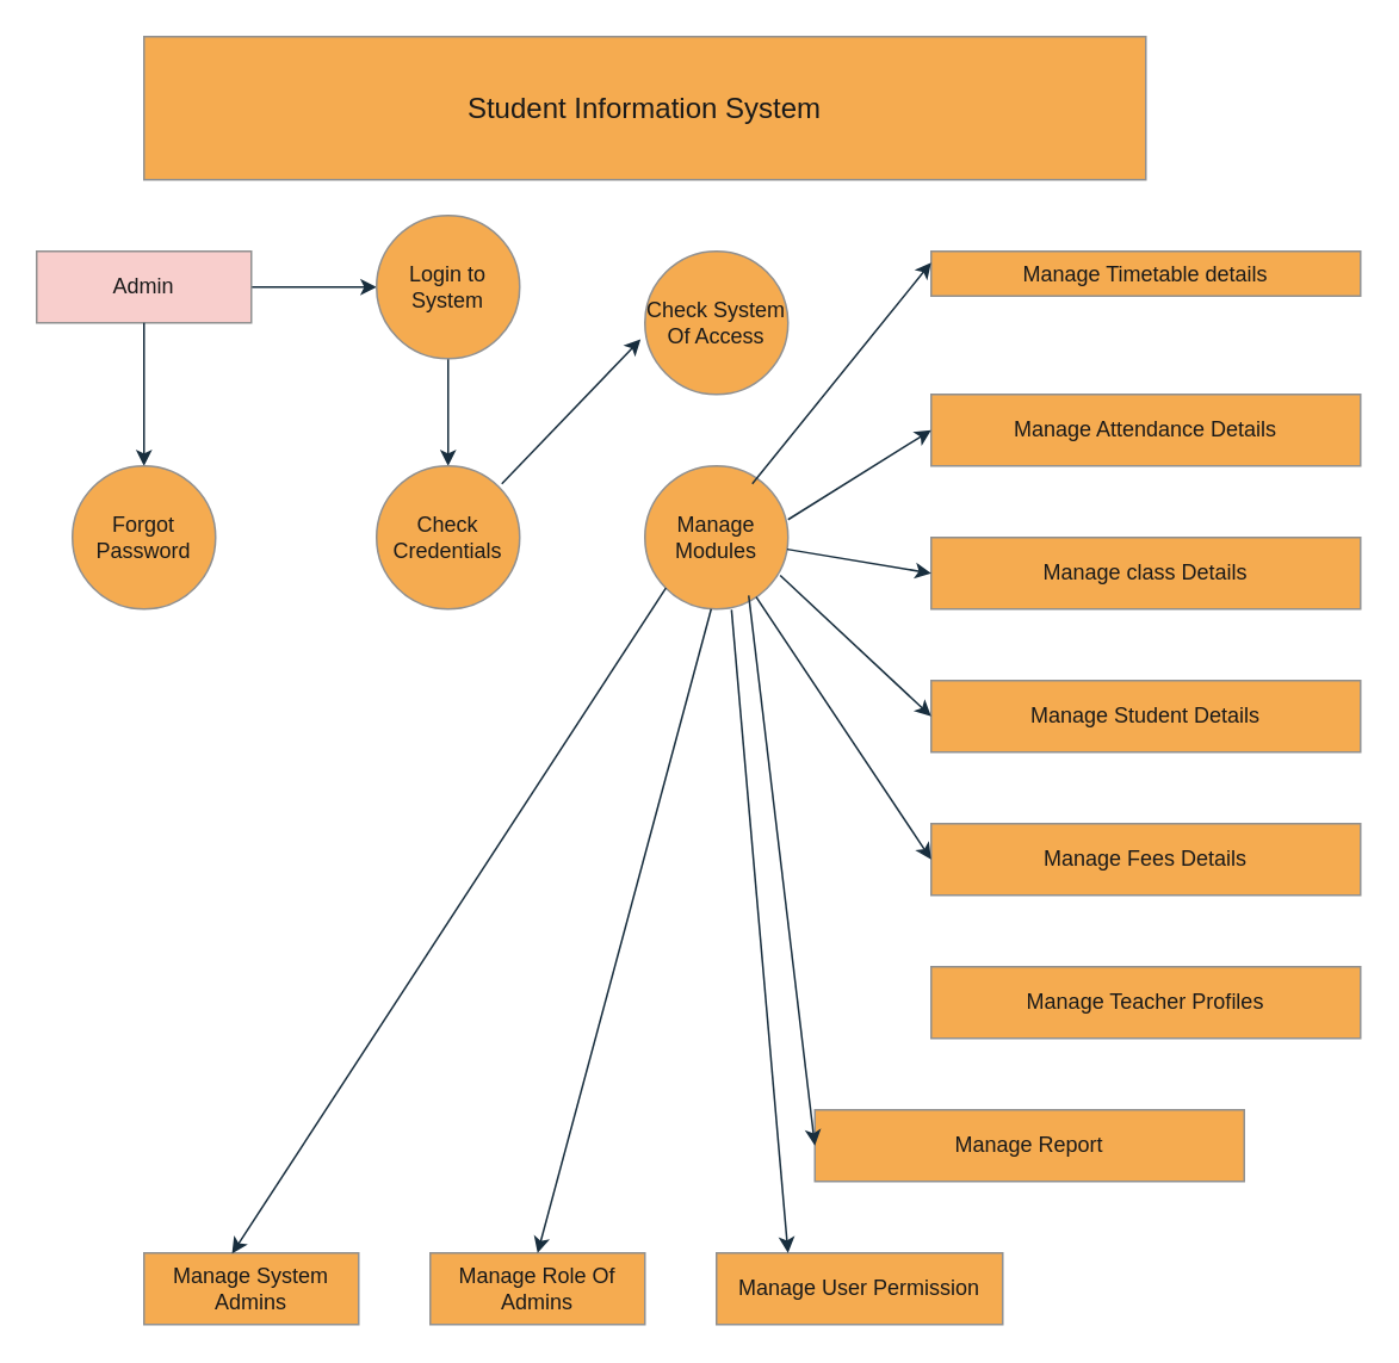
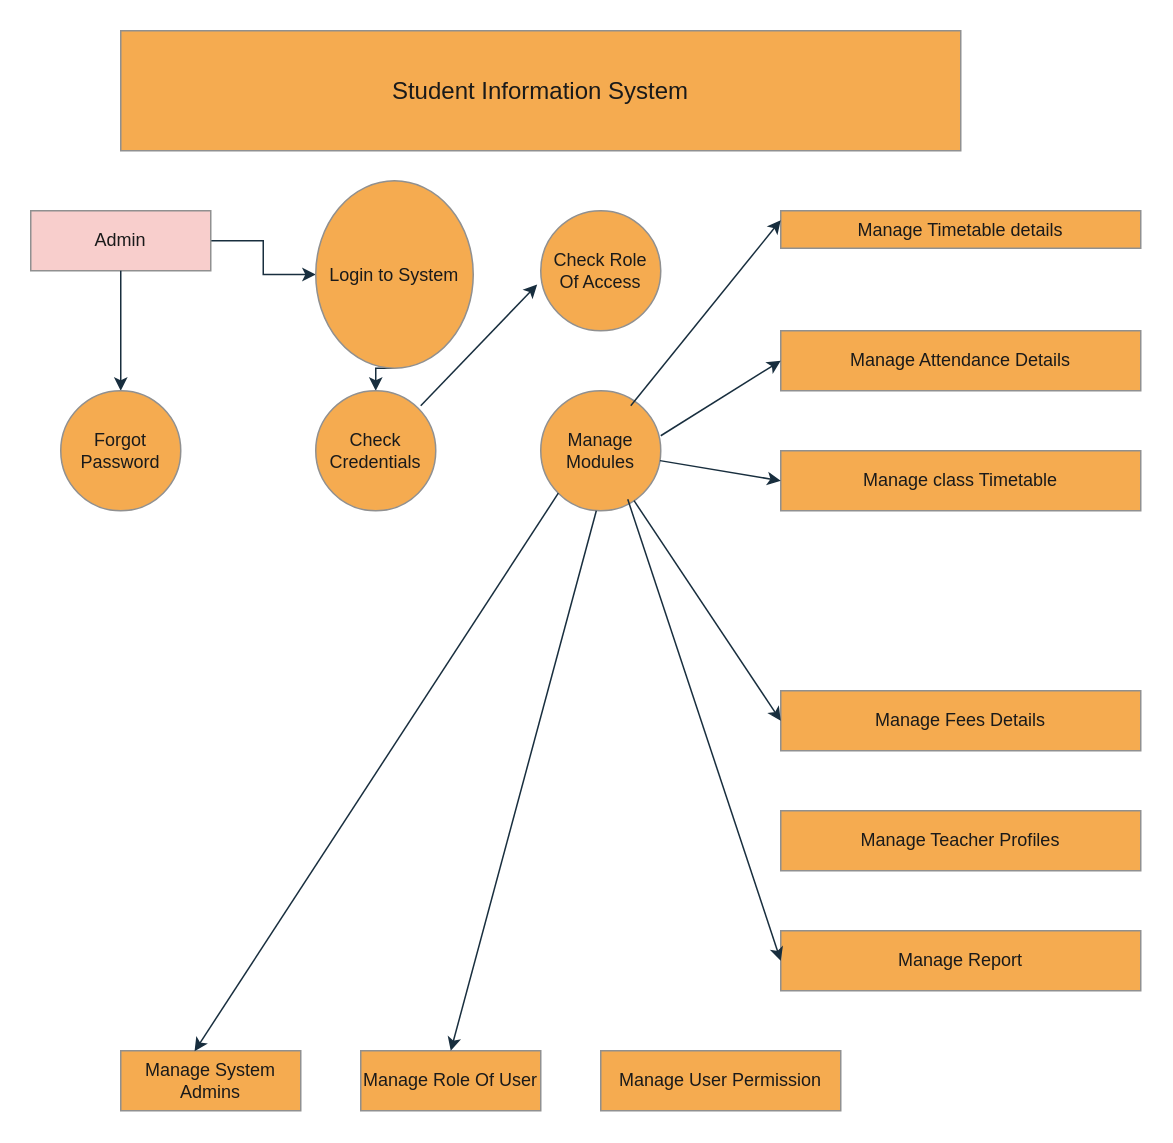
  <mxCell id="0" />
  <mxCell id="1" parent="0" />
  <mxCell id="2" value="&lt;font size=&quot;3&quot;&gt;Student Information System&lt;/font&gt;" style="rounded=0;whiteSpace=wrap;html=1;fillColor=#F5AB50;strokeColor=#909090;fontColor=#1A1A1A;labelBackgroundColor=none;" vertex="1" parent="1"><mxGeometry x="80" y="20" width="560" height="80" as="geometry" /></mxCell>
  <mxCell id="3" style="edgeStyle=orthogonalEdgeStyle;rounded=0;orthogonalLoop=1;jettySize=auto;html=1;exitX=1;exitY=0.5;exitDx=0;exitDy=0;entryX=0;entryY=0.5;entryDx=0;entryDy=0;strokeColor=#182E3E;fontColor=#1A1A1A;" edge="1" parent="1" source="4" target="8"><mxGeometry relative="1" as="geometry" /></mxCell>
  <mxCell id="4" value="Admin" style="rounded=0;whiteSpace=wrap;html=1;labelBackgroundColor=none;fillColor=#f8cecc;strokeColor=#909090;fontColor=#1A1A1A;" vertex="1" parent="1"><mxGeometry x="20" y="140" width="120" height="40" as="geometry" /></mxCell>
  <mxCell id="5" value="" style="endArrow=classic;html=1;rounded=0;labelBackgroundColor=none;strokeColor=#182E3E;fontColor=default;" edge="1" parent="1"><mxGeometry width="50" height="50" relative="1" as="geometry"><mxPoint x="80" y="180" as="sourcePoint" /><mxPoint x="80" y="260" as="targetPoint" /><Array as="points" /></mxGeometry></mxCell>
  <mxCell id="6" value="Forgot Password" style="ellipse;whiteSpace=wrap;html=1;aspect=fixed;labelBackgroundColor=none;fillColor=#F5AB50;strokeColor=#909090;fontColor=#1A1A1A;" vertex="1" parent="1"><mxGeometry x="40" y="260" width="80" height="80" as="geometry" /></mxCell>
  <mxCell id="7" style="edgeStyle=orthogonalEdgeStyle;rounded=0;orthogonalLoop=1;jettySize=auto;html=1;exitX=0.5;exitY=1;exitDx=0;exitDy=0;entryX=0.5;entryY=0;entryDx=0;entryDy=0;strokeColor=#182E3E;fontColor=#1A1A1A;" edge="1" parent="1" source="8" target="9"><mxGeometry relative="1" as="geometry" /></mxCell>
- <mxCell id="8" value="Login to System" style="ellipse;whiteSpace=wrap;html=1;aspect=fixed;labelBackgroundColor=none;fillColor=#F5AB50;strokeColor=#909090;fontColor=#1A1A1A;" vertex="1" parent="1"><mxGeometry x="210" y="120" width="80" height="80" as="geometry" /></mxCell>
+ <mxCell id="8" value="Login to System" style="ellipse;whiteSpace=wrap;html=1;aspect=fixed;labelBackgroundColor=none;fillColor=#F5AB50;strokeColor=#909090;fontColor=#1A1A1A;" vertex="1" parent="1"><mxGeometry x="210" y="120" width="105" height="125" as="geometry" /></mxCell>
  <mxCell id="9" value="Check Credentials" style="ellipse;whiteSpace=wrap;html=1;aspect=fixed;labelBackgroundColor=none;fillColor=#F5AB50;strokeColor=#909090;fontColor=#1A1A1A;" vertex="1" parent="1"><mxGeometry x="210" y="260" width="80" height="80" as="geometry" /></mxCell>
- <mxCell id="10" value="Check System Of Access" style="ellipse;whiteSpace=wrap;html=1;aspect=fixed;labelBackgroundColor=none;fillColor=#F5AB50;strokeColor=#909090;fontColor=#1A1A1A;" vertex="1" parent="1"><mxGeometry x="360" y="140" width="80" height="80" as="geometry" /></mxCell>
+ <mxCell id="10" value="Check Role Of Access" style="ellipse;whiteSpace=wrap;html=1;aspect=fixed;labelBackgroundColor=none;fillColor=#F5AB50;strokeColor=#909090;fontColor=#1A1A1A;" vertex="1" parent="1"><mxGeometry x="360" y="140" width="80" height="80" as="geometry" /></mxCell>
  <mxCell id="11" value="Manage Modules" style="ellipse;whiteSpace=wrap;html=1;aspect=fixed;labelBackgroundColor=none;fillColor=#F5AB50;strokeColor=#909090;fontColor=#1A1A1A;" vertex="1" parent="1"><mxGeometry x="360" y="260" width="80" height="80" as="geometry" /></mxCell>
  <mxCell id="12" value="Manage Timetable details" style="rounded=0;whiteSpace=wrap;html=1;labelBackgroundColor=none;fillColor=#F5AB50;strokeColor=#909090;fontColor=#1A1A1A;" vertex="1" parent="1"><mxGeometry x="520" y="140" width="240" height="25" as="geometry" /></mxCell>
  <mxCell id="13" value="Manage Attendance Details" style="rounded=0;whiteSpace=wrap;html=1;labelBackgroundColor=none;fillColor=#F5AB50;strokeColor=#909090;fontColor=#1A1A1A;" vertex="1" parent="1"><mxGeometry x="520" y="220" width="240" height="40" as="geometry" /></mxCell>
- <mxCell id="14" value="Manage class Details" style="rounded=0;whiteSpace=wrap;html=1;labelBackgroundColor=none;fillColor=#F5AB50;strokeColor=#909090;fontColor=#1A1A1A;" vertex="1" parent="1"><mxGeometry x="520" y="300" width="240" height="40" as="geometry" /></mxCell>
- <mxCell id="15" value="Manage Student Details" style="rounded=0;whiteSpace=wrap;html=1;labelBackgroundColor=none;fillColor=#F5AB50;strokeColor=#909090;fontColor=#1A1A1A;" vertex="1" parent="1"><mxGeometry x="520" y="380" width="240" height="40" as="geometry" /></mxCell>
+ <mxCell id="14" value="Manage class Timetable" style="rounded=0;whiteSpace=wrap;html=1;labelBackgroundColor=none;fillColor=#F5AB50;strokeColor=#909090;fontColor=#1A1A1A;" vertex="1" parent="1"><mxGeometry x="520" y="300" width="240" height="40" as="geometry" /></mxCell>
  <mxCell id="16" value="Manage Fees Details" style="rounded=0;whiteSpace=wrap;html=1;labelBackgroundColor=none;fillColor=#F5AB50;strokeColor=#909090;fontColor=#1A1A1A;" vertex="1" parent="1"><mxGeometry x="520" y="460" width="240" height="40" as="geometry" /></mxCell>
  <mxCell id="17" value="Manage Teacher Profiles" style="rounded=0;whiteSpace=wrap;html=1;labelBackgroundColor=none;fillColor=#F5AB50;strokeColor=#909090;fontColor=#1A1A1A;" vertex="1" parent="1"><mxGeometry x="520" y="540" width="240" height="40" as="geometry" /></mxCell>
- <mxCell id="18" value="Manage Report" style="rounded=0;whiteSpace=wrap;html=1;labelBackgroundColor=none;fillColor=#F5AB50;strokeColor=#909090;fontColor=#1A1A1A;" vertex="1" parent="1"><mxGeometry x="455" y="620" width="240" height="40" as="geometry" /></mxCell>
+ <mxCell id="18" value="Manage Report" style="rounded=0;whiteSpace=wrap;html=1;labelBackgroundColor=none;fillColor=#F5AB50;strokeColor=#909090;fontColor=#1A1A1A;" vertex="1" parent="1"><mxGeometry x="520" y="620" width="240" height="40" as="geometry" /></mxCell>
  <mxCell id="19" value="Manage System Admins" style="rounded=0;whiteSpace=wrap;html=1;labelBackgroundColor=none;fillColor=#F5AB50;strokeColor=#909090;fontColor=#1A1A1A;" vertex="1" parent="1"><mxGeometry x="80" y="700" width="120" height="40" as="geometry" /></mxCell>
- <mxCell id="20" value="Manage Role Of Admins" style="rounded=0;whiteSpace=wrap;html=1;labelBackgroundColor=none;fillColor=#F5AB50;strokeColor=#909090;fontColor=#1A1A1A;" vertex="1" parent="1"><mxGeometry x="240" y="700" width="120" height="40" as="geometry" /></mxCell>
+ <mxCell id="20" value="Manage Role Of User" style="rounded=0;whiteSpace=wrap;html=1;labelBackgroundColor=none;fillColor=#F5AB50;strokeColor=#909090;fontColor=#1A1A1A;" vertex="1" parent="1"><mxGeometry x="240" y="700" width="120" height="40" as="geometry" /></mxCell>
  <mxCell id="21" value="Manage User Permission" style="rounded=0;whiteSpace=wrap;html=1;labelBackgroundColor=none;fillColor=#F5AB50;strokeColor=#909090;fontColor=#1A1A1A;" vertex="1" parent="1"><mxGeometry x="400" y="700" width="160" height="40" as="geometry" /></mxCell>
  <mxCell id="22" value="" style="endArrow=classic;html=1;rounded=0;strokeColor=#182E3E;fontColor=#1A1A1A;entryX=-0.03;entryY=0.615;entryDx=0;entryDy=0;entryPerimeter=0;" edge="1" parent="1" target="10"><mxGeometry width="50" height="50" relative="1" as="geometry"><mxPoint x="280" y="270" as="sourcePoint" /><mxPoint x="330" y="220" as="targetPoint" /></mxGeometry></mxCell>
  <mxCell id="23" value="" style="endArrow=classic;html=1;rounded=0;strokeColor=#182E3E;fontColor=#1A1A1A;exitX=0;exitY=1;exitDx=0;exitDy=0;entryX=0.41;entryY=0.01;entryDx=0;entryDy=0;entryPerimeter=0;" edge="1" parent="1" source="11" target="19"><mxGeometry width="50" height="50" relative="1" as="geometry"><mxPoint x="225" y="490" as="sourcePoint" /><mxPoint x="180" y="600" as="targetPoint" /></mxGeometry></mxCell>
  <mxCell id="24" value="" style="endArrow=classic;html=1;rounded=0;strokeColor=#182E3E;fontColor=#1A1A1A;entryX=0.5;entryY=0;entryDx=0;entryDy=0;" edge="1" parent="1" target="20"><mxGeometry width="50" height="50" relative="1" as="geometry"><mxPoint x="397.05" y="340" as="sourcePoint" /><mxPoint x="292.996" y="690" as="targetPoint" /></mxGeometry></mxCell>
- <mxCell id="25" value="" style="endArrow=classic;html=1;rounded=0;strokeColor=#182E3E;fontColor=#1A1A1A;exitX=0.605;exitY=1.005;exitDx=0;exitDy=0;entryX=0.25;entryY=0;entryDx=0;entryDy=0;exitPerimeter=0;" edge="1" parent="1" source="11" target="21"><mxGeometry width="50" height="50" relative="1" as="geometry"><mxPoint x="390" y="550" as="sourcePoint" /><mxPoint x="440" y="500" as="targetPoint" /></mxGeometry></mxCell>
  <mxCell id="26" value="" style="endArrow=classic;html=1;rounded=0;strokeColor=#182E3E;fontColor=#1A1A1A;entryX=0;entryY=0.5;entryDx=0;entryDy=0;exitX=0.725;exitY=0.905;exitDx=0;exitDy=0;exitPerimeter=0;" edge="1" parent="1" source="11" target="18"><mxGeometry width="50" height="50" relative="1" as="geometry"><mxPoint x="410" y="340" as="sourcePoint" /><mxPoint x="520" y="670" as="targetPoint" /></mxGeometry></mxCell>
  <mxCell id="27" value="" style="endArrow=classic;html=1;rounded=0;strokeColor=#182E3E;fontColor=#1A1A1A;entryX=0;entryY=0.5;entryDx=0;entryDy=0;" edge="1" parent="1" source="11" target="16"><mxGeometry width="50" height="50" relative="1" as="geometry"><mxPoint x="390" y="550" as="sourcePoint" /><mxPoint x="440" y="500" as="targetPoint" /></mxGeometry></mxCell>
  <mxCell id="28" value="" style="endArrow=classic;html=1;rounded=0;strokeColor=#182E3E;fontColor=#1A1A1A;entryX=0;entryY=0.5;entryDx=0;entryDy=0;" edge="1" parent="1" source="11" target="14"><mxGeometry width="50" height="50" relative="1" as="geometry"><mxPoint x="440" y="350" as="sourcePoint" /><mxPoint x="510.711" y="300" as="targetPoint" /></mxGeometry></mxCell>
  <mxCell id="29" value="" style="endArrow=classic;html=1;rounded=0;strokeColor=#182E3E;fontColor=#1A1A1A;entryX=0;entryY=0.25;entryDx=0;entryDy=0;" edge="1" parent="1" target="12"><mxGeometry width="50" height="50" relative="1" as="geometry"><mxPoint x="420" y="270" as="sourcePoint" /><mxPoint x="470" y="220" as="targetPoint" /></mxGeometry></mxCell>
  <mxCell id="30" value="" style="endArrow=classic;html=1;rounded=0;strokeColor=#182E3E;fontColor=#1A1A1A;entryX=0;entryY=0.5;entryDx=0;entryDy=0;" edge="1" parent="1" target="13"><mxGeometry width="50" height="50" relative="1" as="geometry"><mxPoint x="440" y="290" as="sourcePoint" /><mxPoint x="490" y="240" as="targetPoint" /></mxGeometry></mxCell>
- <mxCell id="31" value="" style="endArrow=classic;html=1;rounded=0;strokeColor=#182E3E;fontColor=#1A1A1A;exitX=0.945;exitY=0.765;exitDx=0;exitDy=0;exitPerimeter=0;entryX=0;entryY=0.5;entryDx=0;entryDy=0;" edge="1" parent="1" source="11" target="15"><mxGeometry width="50" height="50" relative="1" as="geometry"><mxPoint x="470" y="390" as="sourcePoint" /><mxPoint x="520" y="340" as="targetPoint" /></mxGeometry></mxCell>
